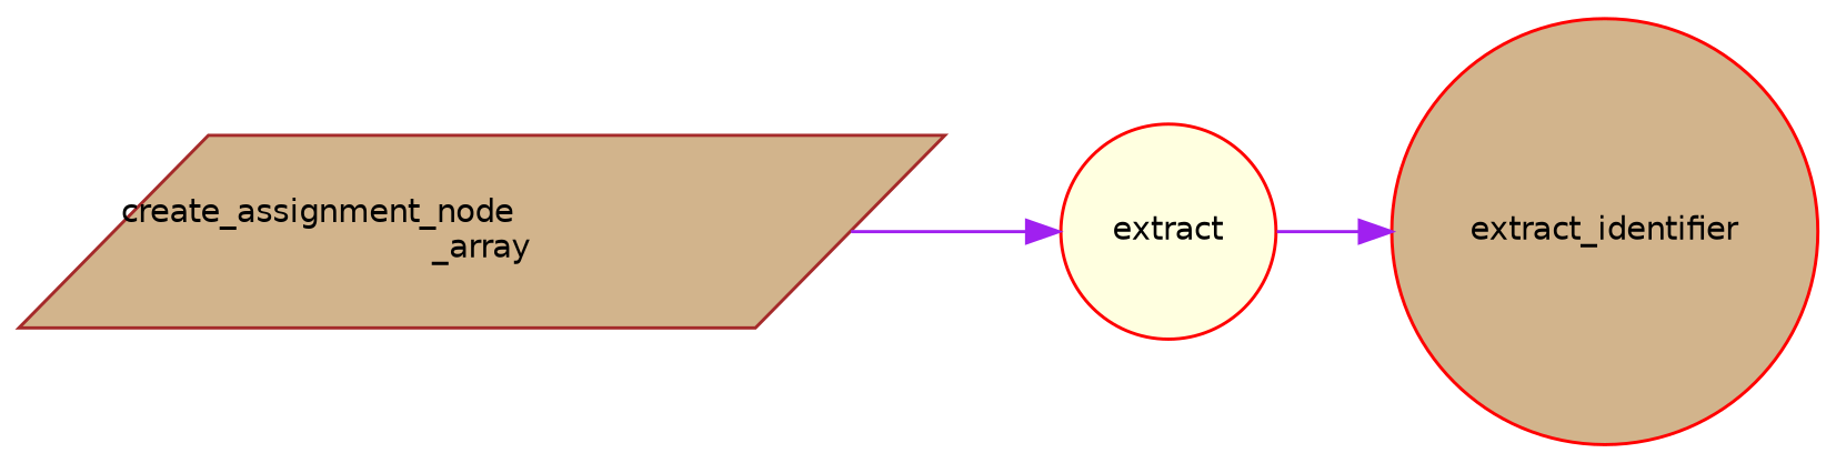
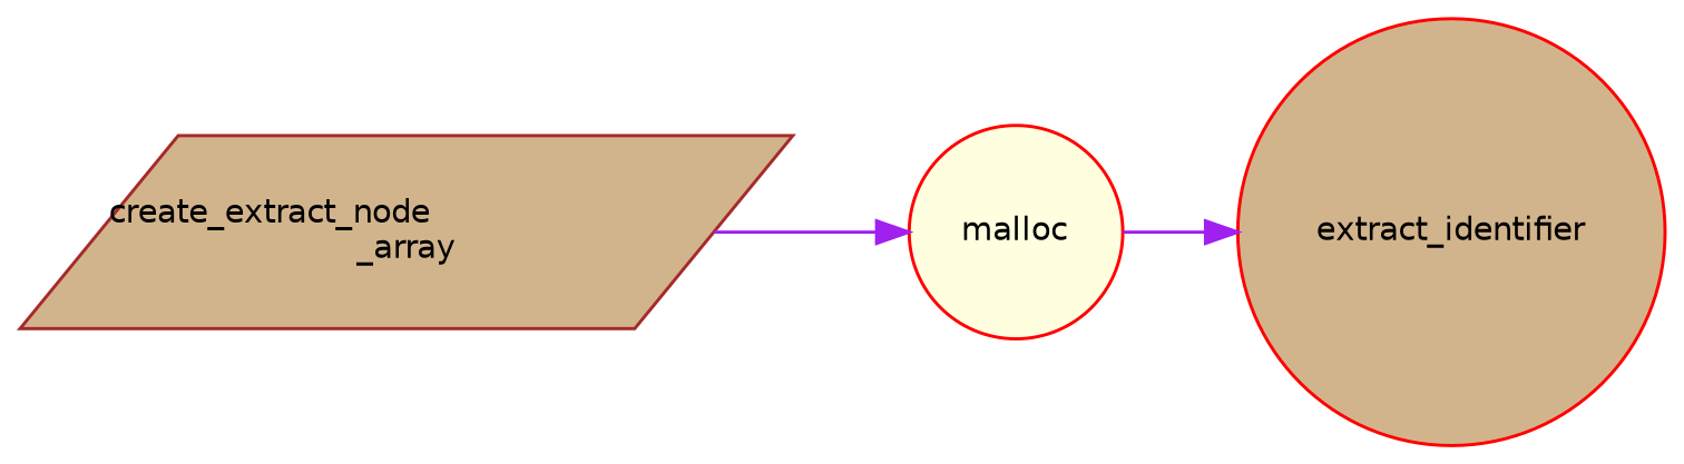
  digraph {
    rankdir=LR
    node [color=red fillcolor=tan fontname=Helvetica fontsize=10 shape=circle style=filled]
    edge [color=purple fontname=Helvetica fontsize=10 labelfontname=Helvetica labelfontsize=10 style=solid]
-   n1 [color=brown fontcolor=black height=0.2 label="create_assignment_node\l_array" shape=parallelogram width=0.4]
-   n2 [fillcolor=lightyellow height=0.2 label=extract width=0.4]
+   n1 [color=brown fontcolor=black height=0.2 label="create_extract_node\l_array" shape=parallelogram width=0.4]
+   n2 [fillcolor=lightyellow height=0.2 label=malloc width=0.4]
    n3 [height=0.2 label=extract_identifier width=0.4]
    n1 -> n2
    n2 -> n3
  }
